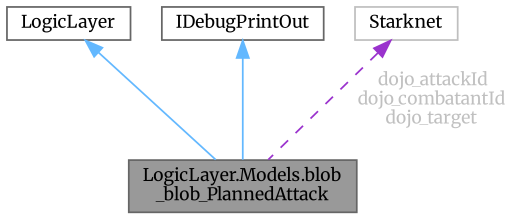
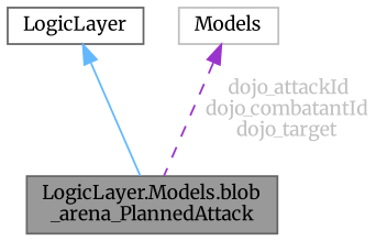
  digraph {
    fontname=Merriweather
    node [color=gray40 fillcolor=white fontname=Merriweather fontsize=10 shape=box style=filled]
    edge [color=steelblue1 dir=back fontname=Merriweather fontsize=10 labelfontname=Helvetica labelfontsize=10 style=solid]
-   n1 [fillcolor=grey60 fontcolor=black height=0.2 label="LogicLayer.Models.blob\l_blob_PlannedAttack" width=0.4]
+   n1 [fillcolor=grey60 fontcolor=black height=0.2 label="LogicLayer.Models.blob\l_arena_PlannedAttack" width=0.4]
    n2 [height=0.2 label=LogicLayer width=0.4]
-   n3 [height=0.2 label=IDebugPrintOut width=0.4]
-   n4 [color=grey75 height=0.2 label=Starknet width=0.4]
+   n4 [color=grey75 height=0.2 label=Models width=0.4]
    n2 -> n1
-   n3 -> n1
    n4 -> n1 [color=darkorchid3 fontcolor=grey label=" dojo_attackId\ndojo_combatantId\ndojo_target" style=dashed]
  }
